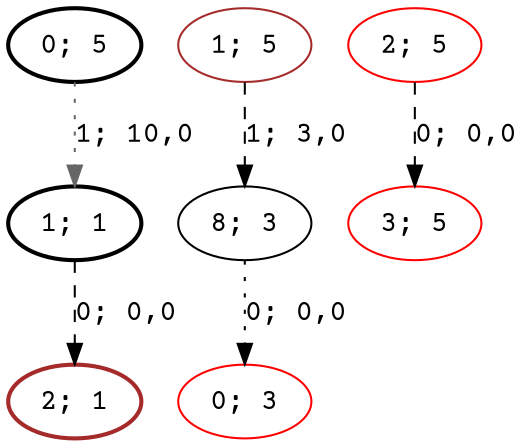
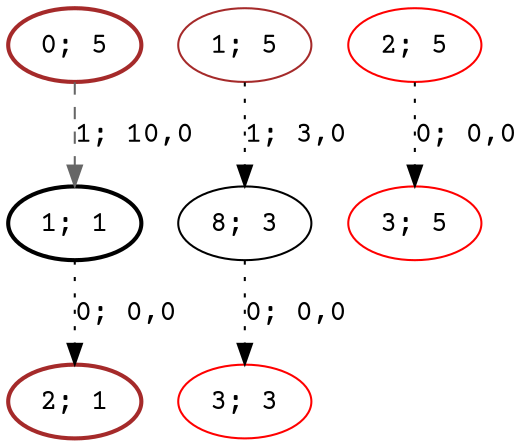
  strict digraph {
    fontname="Courier Prime"
    node [color=brown fontname="Courier Prime" style=solid]
    edge [color=black fontname="Courier Prime" style=dotted]
-   n1 [color=black label="0; 5" style=bold]
+   n1 [label="0; 5" style=bold]
    n2 [color=black label="1; 1" style=bold]
    n3 [label="1; 5"]
    n4 [color=black label="8; 3"]
    n5 [label="2; 1" style=bold]
    n6 [color=red label="2; 5"]
    n7 [color=red label="3; 5"]
-   n8 [color=red label="0; 3"]
-   n1 -> n2 [color=gray40 label="1; 10,0"]
-   n2 -> n5 [label="0; 0,0" style=dashed]
-   n3 -> n4 [label="1; 3,0" style=dashed]
+   n8 [color=red label="3; 3"]
+   n1 -> n2 [color=gray40 label="1; 10,0" style=dashed]
+   n2 -> n5 [label="0; 0,0"]
+   n3 -> n4 [label="1; 3,0"]
    n4 -> n8 [label="0; 0,0"]
-   n6 -> n7 [label="0; 0,0" style=dashed]
+   n6 -> n7 [label="0; 0,0"]
  }
